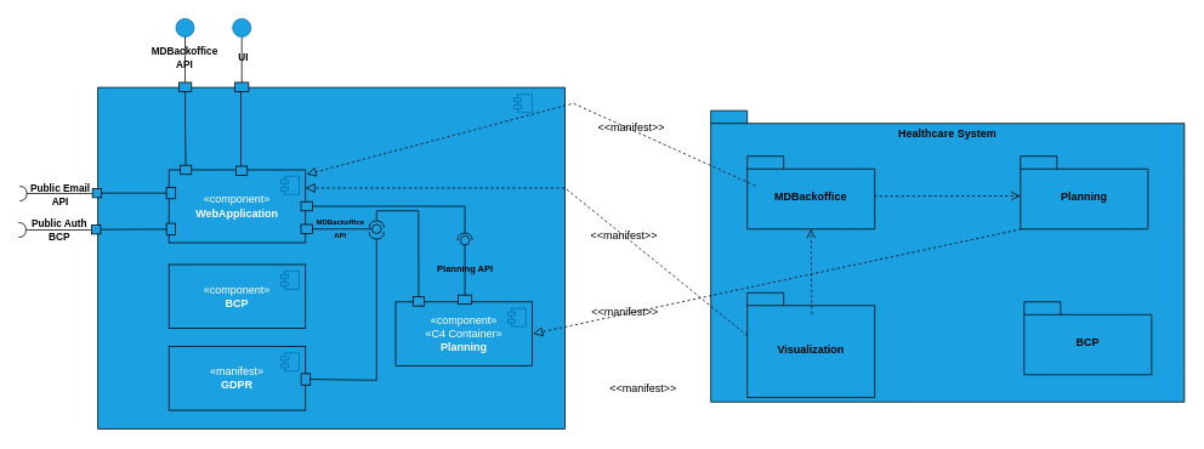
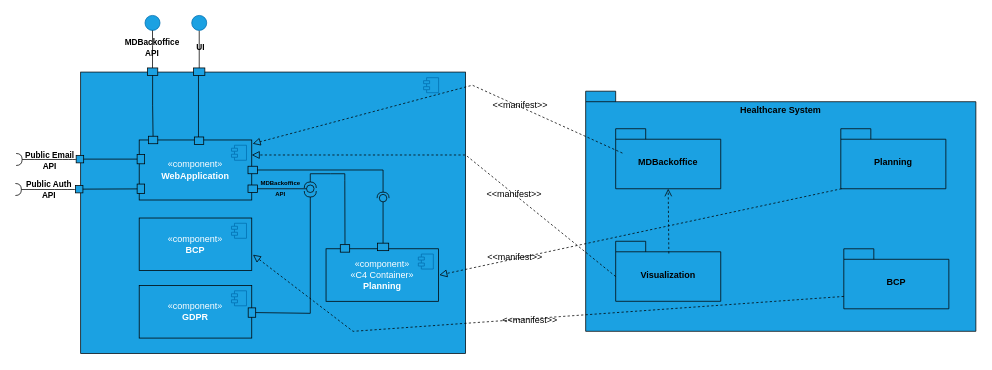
  <mxCell id="0" />
  <mxCell id="1" parent="0" />
  <mxCell id="2" value="Healthcare System" style="shape=folder;fontStyle=1;spacingTop=3;tabWidth=40;tabHeight=14;tabPosition=left;html=1;whiteSpace=wrap;labelPosition=center;verticalLabelPosition=top;align=center;verticalAlign=bottom;labelBackgroundColor=none;labelBorderColor=none;spacing=-32;fillColor=#1BA1E2;strokeColor=#030303;" parent="1" vertex="1"><mxGeometry x="780" y="121" width="520" height="320" as="geometry" /></mxCell>
  <mxCell id="3" value="MDBackoffice" style="shape=folder;fontStyle=1;spacingTop=10;tabWidth=40;tabHeight=14;tabPosition=left;html=1;whiteSpace=wrap;fillColor=#1BA1E2;strokeColor=#030303;" parent="1" vertex="1"><mxGeometry x="820" y="171" width="140" height="80" as="geometry" /></mxCell>
  <mxCell id="4" value="Planning" style="shape=folder;fontStyle=1;spacingTop=10;tabWidth=40;tabHeight=14;tabPosition=left;html=1;whiteSpace=wrap;fillColor=#1BA1E2;strokeColor=#030303;" parent="1" vertex="1"><mxGeometry x="1120" y="171" width="140" height="80" as="geometry" /></mxCell>
- <mxCell id="5" value="Visualization" style="shape=folder;fontStyle=1;spacingTop=10;tabWidth=40;tabHeight=14;tabPosition=left;html=1;whiteSpace=wrap;fillColor=#1BA1E2;strokeColor=#030303;" parent="1" vertex="1"><mxGeometry x="820" y="321" width="140" height="115" as="geometry" /></mxCell>
- <mxCell id="6" value="" style="html=1;verticalAlign=bottom;endArrow=open;dashed=1;endSize=8;curved=0;rounded=0;entryX=-0.001;entryY=0.545;entryDx=0;entryDy=0;entryPerimeter=0;exitX=0.994;exitY=0.55;exitDx=0;exitDy=0;exitPerimeter=0;strokeColor=#030303;" parent="1" source="3" target="4" edge="1"><mxGeometry relative="1" as="geometry"><mxPoint x="1420" y="281" as="sourcePoint" /><mxPoint x="1080" y="281" as="targetPoint" /></mxGeometry></mxCell>
+ <mxCell id="5" value="Visualization" style="shape=folder;fontStyle=1;spacingTop=10;tabWidth=40;tabHeight=14;tabPosition=left;html=1;whiteSpace=wrap;fillColor=#1BA1E2;strokeColor=#030303;" parent="1" vertex="1"><mxGeometry x="820" y="321" width="140" height="80" as="geometry" /></mxCell>
  <mxCell id="7" value="" style="html=1;verticalAlign=bottom;endArrow=open;dashed=1;endSize=8;curved=0;rounded=0;entryX=0.5;entryY=1;entryDx=0;entryDy=0;entryPerimeter=0;exitX=0.506;exitY=0.204;exitDx=0;exitDy=0;exitPerimeter=0;strokeColor=#030303;" parent="1" source="5" target="3" edge="1"><mxGeometry relative="1" as="geometry"><mxPoint x="1150" y="228" as="sourcePoint" /><mxPoint x="970" y="228" as="targetPoint" /></mxGeometry></mxCell>
  <mxCell id="8" value="BCP" style="shape=folder;fontStyle=1;spacingTop=10;tabWidth=40;tabHeight=14;tabPosition=left;html=1;whiteSpace=wrap;fillColor=#1BA1E2;strokeColor=#030303;" parent="1" vertex="1"><mxGeometry x="1124" y="331" width="140" height="80" as="geometry" /></mxCell>
  <mxCell id="9" value="" style="html=1;dropTarget=0;whiteSpace=wrap;fillColor=#1ba1e2;fontColor=#ffffff;strokeColor=#00060A;container=0;movable=1;resizable=1;rotatable=1;deletable=1;editable=1;locked=0;connectable=1;" parent="1" vertex="1"><mxGeometry x="107" y="95.5" width="513" height="375" as="geometry" /></mxCell>
  <mxCell id="10" value="" style="endArrow=block;startArrow=none;endFill=0;startFill=0;endSize=8;html=1;verticalAlign=bottom;dashed=1;labelBackgroundColor=none;rounded=0;exitX=0;exitY=0;exitDx=0;exitDy=30.5;exitPerimeter=0;entryX=0.345;entryY=1.159;entryDx=0;entryDy=0;entryPerimeter=0;fillColor=#000000;" parent="1" edge="1" target="25"><mxGeometry width="160" relative="1" as="geometry"><mxPoint x="829" y="203.5" as="sourcePoint" /><mxPoint x="345.25" y="193" as="targetPoint" /><Array as="points"><mxPoint x="629" y="113" /></Array></mxGeometry></mxCell>
  <mxCell id="11" value="" style="ellipse;whiteSpace=wrap;html=1;align=center;aspect=fixed;fillColor=none;strokeColor=none;resizable=0;perimeter=centerPerimeter;rotatable=0;allowArrows=0;points=[];outlineConnect=1;" parent="1" vertex="1"><mxGeometry x="494" y="321" width="10" height="10" as="geometry" /></mxCell>
  <mxCell id="12" value="" style="ellipse;whiteSpace=wrap;html=1;align=center;aspect=fixed;fillColor=none;strokeColor=none;resizable=0;perimeter=centerPerimeter;rotatable=0;allowArrows=0;points=[];outlineConnect=1;" parent="1" vertex="1"><mxGeometry x="524" y="341" width="10" height="10" as="geometry" /></mxCell>
  <mxCell id="13" style="edgeStyle=orthogonalEdgeStyle;rounded=0;orthogonalLoop=1;jettySize=auto;html=1;entryX=0.5;entryY=0;entryDx=0;entryDy=0;endArrow=none;endFill=0;strokeColor=#000000;exitX=0.5;exitY=1;exitDx=0;exitDy=0;" parent="1" source="15" target="17" edge="1"><mxGeometry relative="1" as="geometry"><Array as="points"><mxPoint x="265" y="40" /></Array></mxGeometry></mxCell>
  <mxCell id="14" value="&amp;nbsp;UI" style="edgeLabel;html=1;align=center;verticalAlign=middle;resizable=0;points=[];labelBackgroundColor=none;fontStyle=1" parent="13" vertex="1" connectable="0"><mxGeometry x="-0.329" y="-1" relative="1" as="geometry"><mxPoint y="5" as="offset" /></mxGeometry></mxCell>
  <mxCell id="15" value="" style="ellipse;whiteSpace=wrap;html=1;fillColor=#1ba1e2;fontColor=#ffffff;strokeColor=#006EAF;" parent="1" vertex="1"><mxGeometry x="255" y="20" width="20" height="20" as="geometry" /></mxCell>
  <mxCell id="16" style="edgeStyle=orthogonalEdgeStyle;rounded=0;orthogonalLoop=1;jettySize=auto;html=1;exitX=0.5;exitY=1;exitDx=0;exitDy=0;entryX=0.5;entryY=0;entryDx=0;entryDy=0;strokeColor=#000000;endArrow=none;endFill=0;" parent="1" source="17" target="28" edge="1"><mxGeometry relative="1" as="geometry"><Array as="points"><mxPoint x="264" y="100" /><mxPoint x="264" y="186" /></Array></mxGeometry></mxCell>
  <mxCell id="17" value="" style="rounded=0;whiteSpace=wrap;html=1;fillColor=#1ba1e2;fontColor=#ffffff;strokeColor=#000000;" parent="1" vertex="1"><mxGeometry x="257.5" y="90" width="15" height="10" as="geometry" /></mxCell>
  <mxCell id="18" value="" style="group" parent="1" vertex="1" connectable="0"><mxGeometry x="204" y="187" width="203.5" height="96" as="geometry" /></mxCell>
  <mxCell id="19" value="«component»&lt;div&gt;&lt;b style=&quot;background-color: initial;&quot;&gt;WebApplication&lt;/b&gt;&lt;/div&gt;" style="html=1;dropTarget=0;whiteSpace=wrap;fillColor=#1ba1e2;fontColor=#ffffff;strokeColor=#000000;" parent="18" vertex="1"><mxGeometry x="-19" y="-1" width="150" height="80" as="geometry" /></mxCell>
  <mxCell id="20" value="" style="shape=module;jettyWidth=8;jettyHeight=4;fillColor=#1ba1e2;fontColor=#ffffff;strokeColor=#006EAF;" parent="19" vertex="1"><mxGeometry x="1" width="20" height="20" relative="1" as="geometry"><mxPoint x="-27" y="7" as="offset" /></mxGeometry></mxCell>
  <mxCell id="21" value="" style="fontStyle=0;labelPosition=right;verticalLabelPosition=middle;align=left;verticalAlign=middle;spacingLeft=2;fillColor=#1BA1E2;strokeColor=#030303;movable=1;resizable=1;rotatable=1;deletable=1;editable=1;locked=0;connectable=1;rotation=90;" parent="18" vertex="1"><mxGeometry x="-23" y="19.5" width="12.5" height="10" as="geometry" /></mxCell>
  <mxCell id="22" value="" style="rounded=0;whiteSpace=wrap;html=1;fillColor=#1ba1e2;fontColor=#ffffff;strokeColor=#000000;rotation=90;" parent="18" vertex="1"><mxGeometry x="-23" y="59" width="12.5" height="10" as="geometry" /></mxCell>
  <mxCell id="23" value="" style="fontStyle=0;labelPosition=right;verticalLabelPosition=middle;align=left;verticalAlign=middle;spacingLeft=2;fillColor=#1BA1E2;strokeColor=#030303;" parent="18" vertex="1"><mxGeometry x="-6.75" y="-6" width="12.5" height="10" as="geometry" /></mxCell>
  <mxCell id="24" value="" style="rounded=0;whiteSpace=wrap;html=1;fillColor=#1ba1e2;fontColor=#ffffff;strokeColor=#000000;" parent="18" vertex="1"><mxGeometry x="126" y="34" width="12.5" height="10" as="geometry" /></mxCell>
  <mxCell id="25" value="" style="ellipse;whiteSpace=wrap;html=1;align=center;aspect=fixed;fillColor=none;strokeColor=none;resizable=0;perimeter=centerPerimeter;rotatable=0;allowArrows=0;points=[];outlineConnect=1;" parent="18" vertex="1"><mxGeometry x="127.25" y="-1" width="10" height="10" as="geometry" /></mxCell>
  <mxCell id="26" value="" style="rounded=0;whiteSpace=wrap;html=1;fillColor=#1ba1e2;fontColor=#ffffff;strokeColor=#000000;" parent="18" vertex="1"><mxGeometry x="126" y="59" width="12.5" height="10" as="geometry" /></mxCell>
  <mxCell id="27" value="&lt;font style=&quot;font-size: 8px;&quot;&gt;MDBackoffice&lt;/font&gt;&lt;div&gt;&lt;font style=&quot;font-size: 8px;&quot;&gt;API&lt;/font&gt;&lt;/div&gt;" style="text;align=center;fontStyle=1;verticalAlign=middle;spacingLeft=3;spacingRight=3;strokeColor=none;rotatable=0;points=[[0,0.5],[1,0.5]];portConstraint=eastwest;html=1;" parent="18" vertex="1"><mxGeometry x="146" y="49" width="46" height="26" as="geometry" /></mxCell>
  <mxCell id="28" value="" style="rounded=0;whiteSpace=wrap;html=1;fillColor=#1ba1e2;fontColor=#ffffff;strokeColor=#000000;" parent="1" vertex="1"><mxGeometry x="258.5" y="182" width="12.5" height="10" as="geometry" /></mxCell>
  <mxCell id="29" value="" style="shape=module;jettyWidth=8;jettyHeight=4;fillColor=#1ba1e2;fontColor=#ffffff;strokeColor=#006EAF;" parent="1" vertex="1"><mxGeometry x="564" y="103" width="20" height="20" as="geometry"><mxPoint x="-27" y="7" as="offset" /></mxGeometry></mxCell>
  <mxCell id="30" value="" style="fontStyle=0;labelPosition=right;verticalLabelPosition=middle;align=left;verticalAlign=middle;spacingLeft=2;fillColor=#1BA1E2;strokeColor=#030303;" parent="1" vertex="1"><mxGeometry x="101" y="206.5" width="10" height="10" as="geometry" /></mxCell>
  <mxCell id="31" value="" style="ellipse;whiteSpace=wrap;html=1;align=center;aspect=fixed;fillColor=none;strokeColor=none;resizable=0;perimeter=centerPerimeter;rotatable=0;allowArrows=0;points=[];outlineConnect=1;" parent="1" vertex="1"><mxGeometry x="409" y="281" width="10" height="10" as="geometry" /></mxCell>
  <mxCell id="32" value="«component»&lt;div&gt;«C4 Container»&lt;br&gt;&lt;b&gt;Planning&lt;/b&gt;&lt;/div&gt;" style="html=1;dropTarget=0;whiteSpace=wrap;fillColor=#1ba1e2;fontColor=#ffffff;strokeColor=#000000;" parent="1" vertex="1"><mxGeometry x="434" y="331" width="150" height="70" as="geometry" /></mxCell>
  <mxCell id="33" value="" style="shape=module;jettyWidth=8;jettyHeight=4;fillColor=#1ba1e2;fontColor=#ffffff;strokeColor=#006EAF;" parent="32" vertex="1"><mxGeometry x="1" width="20" height="20" relative="1" as="geometry"><mxPoint x="-27" y="7" as="offset" /></mxGeometry></mxCell>
  <mxCell id="34" value="" style="rounded=0;whiteSpace=wrap;html=1;fillColor=#1ba1e2;fontColor=#ffffff;strokeColor=#000000;rotation=-90;" parent="1" vertex="1"><mxGeometry x="505" y="321" width="10" height="15" as="geometry" /></mxCell>
  <mxCell id="35" value="" style="rounded=0;orthogonalLoop=1;jettySize=auto;html=1;endArrow=halfCircle;endFill=0;endSize=6;strokeWidth=1;sketch=0;exitX=1;exitY=0.5;exitDx=0;exitDy=0;strokeColor=#030303;" parent="1" source="24" target="37" edge="1"><mxGeometry relative="1" as="geometry"><mxPoint x="364" y="246" as="sourcePoint" /><Array as="points"><mxPoint x="510" y="226" /></Array></mxGeometry></mxCell>
  <mxCell id="36" value="" style="rounded=0;orthogonalLoop=1;jettySize=auto;html=1;endArrow=oval;endFill=0;sketch=0;sourcePerimeterSpacing=0;targetPerimeterSpacing=0;endSize=10;exitX=1;exitY=0.5;exitDx=0;exitDy=0;strokeColor=#030303;" parent="1" source="34" target="37" edge="1"><mxGeometry relative="1" as="geometry"><mxPoint x="324" y="246" as="sourcePoint" /></mxGeometry></mxCell>
  <mxCell id="37" value="" style="ellipse;whiteSpace=wrap;html=1;align=center;aspect=fixed;fillColor=none;strokeColor=none;resizable=0;perimeter=centerPerimeter;rotatable=0;allowArrows=0;points=[];outlineConnect=1;" parent="1" vertex="1"><mxGeometry x="505" y="258.5" width="10" height="10" as="geometry" /></mxCell>
- <mxCell id="38" value="&lt;font style=&quot;font-size: 10px;&quot;&gt;Planning API&lt;/font&gt;" style="text;align=center;fontStyle=1;verticalAlign=middle;spacingLeft=3;spacingRight=3;strokeColor=none;rotatable=0;points=[[0,0.5],[1,0.5]];portConstraint=eastwest;html=1;" parent="1" vertex="1"><mxGeometry x="470" y="281" width="80" height="26" as="geometry" /></mxCell>
  <mxCell id="39" value="«component»&lt;br&gt;&lt;b&gt;BCP&lt;/b&gt;" style="html=1;dropTarget=0;whiteSpace=wrap;fillColor=#1ba1e2;fontColor=#ffffff;strokeColor=#000000;" parent="1" vertex="1"><mxGeometry x="185" y="290" width="150" height="70" as="geometry" /></mxCell>
  <mxCell id="40" value="" style="shape=module;jettyWidth=8;jettyHeight=4;fillColor=#1ba1e2;fontColor=#ffffff;strokeColor=#006EAF;" parent="39" vertex="1"><mxGeometry x="1" width="20" height="20" relative="1" as="geometry"><mxPoint x="-27" y="7" as="offset" /></mxGeometry></mxCell>
  <mxCell id="41" value="" style="ellipse;whiteSpace=wrap;html=1;fillColor=#1ba1e2;fontColor=#ffffff;strokeColor=#006EAF;" parent="1" vertex="1"><mxGeometry x="192.75" y="20" width="20" height="20" as="geometry" /></mxCell>
  <mxCell id="42" value="" style="fontStyle=0;labelPosition=right;verticalLabelPosition=middle;align=left;verticalAlign=middle;spacingLeft=2;fillColor=#1BA1E2;strokeColor=#030303;" parent="1" vertex="1"><mxGeometry x="196" y="90" width="13.75" height="10" as="geometry" /></mxCell>
  <mxCell id="43" style="edgeStyle=orthogonalEdgeStyle;rounded=0;orthogonalLoop=1;jettySize=auto;html=1;exitX=0.5;exitY=1;exitDx=0;exitDy=0;entryX=0.5;entryY=0;entryDx=0;entryDy=0;strokeColor=#000000;endArrow=none;endFill=0;" parent="1" source="42" target="23" edge="1"><mxGeometry relative="1" as="geometry"><Array as="points" /><mxPoint x="204.26" y="100" as="sourcePoint" /><mxPoint x="203.26" y="186" as="targetPoint" /></mxGeometry></mxCell>
  <mxCell id="44" style="edgeStyle=orthogonalEdgeStyle;rounded=0;orthogonalLoop=1;jettySize=auto;html=1;entryX=0.5;entryY=0;entryDx=0;entryDy=0;endArrow=none;endFill=0;strokeColor=#000000;exitX=0.5;exitY=1;exitDx=0;exitDy=0;" parent="1" edge="1"><mxGeometry relative="1" as="geometry"><Array as="points"><mxPoint x="202.75" y="60" /><mxPoint x="202.75" y="60" /></Array><mxPoint x="202.75" y="40" as="sourcePoint" /><mxPoint x="202.75" y="90" as="targetPoint" /></mxGeometry></mxCell>
  <mxCell id="45" value="MDBackoffice&lt;div&gt;API&lt;/div&gt;" style="edgeLabel;html=1;align=center;verticalAlign=middle;resizable=0;points=[];labelBackgroundColor=none;fontStyle=1" parent="44" vertex="1" connectable="0"><mxGeometry x="-0.329" y="-1" relative="1" as="geometry"><mxPoint y="5" as="offset" /></mxGeometry></mxCell>
  <mxCell id="46" value="" style="rounded=0;orthogonalLoop=1;jettySize=auto;html=1;endArrow=halfCircle;endFill=0;endSize=6;strokeWidth=1;sketch=0;fontSize=12;curved=1;exitX=0;exitY=0.5;exitDx=0;exitDy=0;fillColor=#030303;strokeColor=#030303;" parent="1" edge="1"><mxGeometry relative="1" as="geometry"><mxPoint x="101" y="212" as="sourcePoint" /><mxPoint x="21" y="212" as="targetPoint" /><Array as="points" /></mxGeometry></mxCell>
  <mxCell id="47" value="&lt;b&gt;&lt;font style=&quot;font-size: 11px;&quot;&gt;Public Email&lt;/font&gt;&lt;/b&gt;&lt;div&gt;&lt;b&gt;&lt;font style=&quot;font-size: 11px;&quot;&gt;API&lt;/font&gt;&lt;/b&gt;&lt;/div&gt;" style="text;html=1;align=center;verticalAlign=middle;whiteSpace=wrap;rounded=0;" parent="1" vertex="1"><mxGeometry x="29" y="198" width="74" height="30" as="geometry" /></mxCell>
  <mxCell id="48" value="" style="endArrow=none;html=1;rounded=0;exitX=1;exitY=0.5;exitDx=0;exitDy=0;entryX=0.5;entryY=1;entryDx=0;entryDy=0;strokeColor=#000000;" parent="1" source="30" target="21" edge="1"><mxGeometry width="50" height="50" relative="1" as="geometry"><mxPoint x="211" y="260" as="sourcePoint" /><mxPoint x="261" y="210" as="targetPoint" /></mxGeometry></mxCell>
  <mxCell id="49" value="" style="fontStyle=0;labelPosition=right;verticalLabelPosition=middle;align=left;verticalAlign=middle;spacingLeft=2;fillColor=#1BA1E2;strokeColor=#030303;" parent="1" vertex="1"><mxGeometry x="100" y="246.5" width="10" height="10" as="geometry" /></mxCell>
  <mxCell id="50" value="" style="rounded=0;orthogonalLoop=1;jettySize=auto;html=1;endArrow=halfCircle;endFill=0;endSize=6;strokeWidth=1;sketch=0;fontSize=12;curved=1;exitX=0;exitY=0.5;exitDx=0;exitDy=0;fillColor=#030303;strokeColor=#030303;" parent="1" edge="1"><mxGeometry relative="1" as="geometry"><mxPoint x="100" y="252" as="sourcePoint" /><mxPoint x="20" y="252" as="targetPoint" /><Array as="points" /></mxGeometry></mxCell>
- <mxCell id="51" value="&lt;b&gt;&lt;font style=&quot;font-size: 11px;&quot;&gt;Public Auth&lt;/font&gt;&lt;/b&gt;&lt;div&gt;&lt;b&gt;&lt;font style=&quot;font-size: 11px;&quot;&gt;BCP&lt;/font&gt;&lt;/b&gt;&lt;/div&gt;" style="text;html=1;align=center;verticalAlign=middle;whiteSpace=wrap;rounded=0;" parent="1" vertex="1"><mxGeometry x="27" y="228" width="76" height="47" as="geometry" /></mxCell>
+ <mxCell id="51" value="&lt;b&gt;&lt;font style=&quot;font-size: 11px;&quot;&gt;Public Auth&lt;/font&gt;&lt;/b&gt;&lt;div&gt;&lt;b&gt;&lt;font style=&quot;font-size: 11px;&quot;&gt;API&lt;/font&gt;&lt;/b&gt;&lt;/div&gt;" style="text;html=1;align=center;verticalAlign=middle;whiteSpace=wrap;rounded=0;" parent="1" vertex="1"><mxGeometry x="27" y="228" width="76" height="47" as="geometry" /></mxCell>
  <mxCell id="52" value="" style="endArrow=none;html=1;rounded=0;exitX=1;exitY=0.5;exitDx=0;exitDy=0;entryX=-0.017;entryY=0.815;entryDx=0;entryDy=0;strokeColor=#000000;entryPerimeter=0;" parent="1" source="49" target="19" edge="1"><mxGeometry width="50" height="50" relative="1" as="geometry"><mxPoint x="210" y="300" as="sourcePoint" /><mxPoint x="181" y="251" as="targetPoint" /></mxGeometry></mxCell>
- <mxCell id="53" value="«manifest»&lt;br&gt;&lt;b&gt;GDPR&lt;/b&gt;" style="html=1;dropTarget=0;whiteSpace=wrap;fillColor=#1ba1e2;fontColor=#ffffff;strokeColor=#000000;" parent="1" vertex="1"><mxGeometry x="185" y="380" width="150" height="70" as="geometry" /></mxCell>
+ <mxCell id="53" value="«component»&lt;br&gt;&lt;b&gt;GDPR&lt;/b&gt;" style="html=1;dropTarget=0;whiteSpace=wrap;fillColor=#1ba1e2;fontColor=#ffffff;strokeColor=#000000;" parent="1" vertex="1"><mxGeometry x="185" y="380" width="150" height="70" as="geometry" /></mxCell>
  <mxCell id="54" value="" style="shape=module;jettyWidth=8;jettyHeight=4;fillColor=#1ba1e2;fontColor=#ffffff;strokeColor=#006EAF;" parent="53" vertex="1"><mxGeometry x="1" width="20" height="20" relative="1" as="geometry"><mxPoint x="-27" y="7" as="offset" /></mxGeometry></mxCell>
  <mxCell id="55" value="" style="rounded=0;orthogonalLoop=1;jettySize=auto;html=1;endArrow=oval;endFill=0;sketch=0;sourcePerimeterSpacing=0;targetPerimeterSpacing=0;endSize=10;exitX=1;exitY=0.5;exitDx=0;exitDy=0;strokeColor=#030303;" parent="1" source="26" edge="1"><mxGeometry relative="1" as="geometry"><mxPoint x="374.5" y="252" as="sourcePoint" /><mxPoint x="413" y="251" as="targetPoint" /></mxGeometry></mxCell>
  <mxCell id="56" value="" style="rounded=0;whiteSpace=wrap;html=1;fillColor=#1ba1e2;fontColor=#ffffff;strokeColor=#000000;" parent="1" vertex="1"><mxGeometry x="453" y="325.5" width="12.5" height="10" as="geometry" /></mxCell>
  <mxCell id="57" value="" style="rounded=0;orthogonalLoop=1;jettySize=auto;html=1;endArrow=halfCircle;endFill=0;endSize=6;strokeWidth=1;sketch=0;exitX=0.5;exitY=0;exitDx=0;exitDy=0;strokeColor=#030303;" parent="1" edge="1"><mxGeometry relative="1" as="geometry"><mxPoint x="459.25" y="325" as="sourcePoint" /><Array as="points"><mxPoint x="459" y="240" /><mxPoint x="459" y="231" /><mxPoint x="440" y="231" /><mxPoint x="413" y="231" /><mxPoint x="413" y="240" /></Array><mxPoint x="413" y="250" as="targetPoint" /></mxGeometry></mxCell>
  <mxCell id="58" value="" style="rounded=0;whiteSpace=wrap;html=1;fillColor=#1ba1e2;fontColor=#ffffff;strokeColor=#000000;rotation=90;" parent="1" vertex="1"><mxGeometry x="329" y="411" width="12.5" height="10" as="geometry" /></mxCell>
  <mxCell id="59" value="" style="rounded=0;orthogonalLoop=1;jettySize=auto;html=1;endArrow=halfCircle;endFill=0;endSize=6;strokeWidth=1;sketch=0;exitX=0.5;exitY=0;exitDx=0;exitDy=0;strokeColor=#030303;" parent="1" source="58" edge="1"><mxGeometry relative="1" as="geometry"><mxPoint x="372.25" y="417" as="sourcePoint" /><Array as="points"><mxPoint x="413" y="417" /></Array><mxPoint x="413" y="254" as="targetPoint" /></mxGeometry></mxCell>
  <mxCell id="60" value="" style="endArrow=block;startArrow=none;endFill=0;startFill=0;endSize=8;html=1;verticalAlign=bottom;dashed=1;labelBackgroundColor=none;rounded=0;exitX=0;exitY=0;exitDx=0;exitDy=47;exitPerimeter=0;entryX=1;entryY=0.25;entryDx=0;entryDy=0;fillColor=#000000;" parent="1" source="5" target="19" edge="1"><mxGeometry width="160" relative="1" as="geometry"><mxPoint x="825.5" y="360" as="sourcePoint" /><mxPoint x="341.5" y="349" as="targetPoint" /><Array as="points"><mxPoint x="620" y="206" /></Array></mxGeometry></mxCell>
  <mxCell id="61" value="" style="endArrow=block;startArrow=none;endFill=0;startFill=0;endSize=8;html=1;verticalAlign=bottom;dashed=1;labelBackgroundColor=none;rounded=0;exitX=0;exitY=0;exitDx=0;exitDy=80;exitPerimeter=0;entryX=1;entryY=0.5;entryDx=0;entryDy=0;fillColor=#000000;" parent="1" edge="1"><mxGeometry width="160" relative="1" as="geometry"><mxPoint x="1121" y="251" as="sourcePoint" /><mxPoint x="585" y="366" as="targetPoint" /><Array as="points" /></mxGeometry></mxCell>
+ <mxCell id="62" value="" style="endArrow=block;startArrow=none;endFill=0;startFill=0;endSize=8;html=1;verticalAlign=bottom;dashed=1;labelBackgroundColor=none;rounded=0;exitX=0;exitY=0;exitDx=0;exitDy=63.5;exitPerimeter=0;entryX=1.011;entryY=0.699;entryDx=0;entryDy=0;fillColor=#000000;entryPerimeter=0;" parent="1" source="8" target="39" edge="1"><mxGeometry width="160" relative="1" as="geometry"><mxPoint x="1016" y="441" as="sourcePoint" /><mxPoint x="480" y="556" as="targetPoint" /><Array as="points"><mxPoint x="470" y="441" /></Array></mxGeometry></mxCell>
  <mxCell id="63" value="&amp;lt;&amp;lt;manifest&amp;gt;&amp;gt;" style="text;html=1;align=center;verticalAlign=middle;whiteSpace=wrap;rounded=0;" parent="1" vertex="1"><mxGeometry x="656" y="328" width="60" height="30" as="geometry" /></mxCell>
  <mxCell id="64" value="&amp;lt;&amp;lt;manifest&amp;gt;&amp;gt;" style="text;html=1;align=center;verticalAlign=middle;whiteSpace=wrap;rounded=0;" parent="1" vertex="1"><mxGeometry x="676" y="411" width="60" height="30" as="geometry" /></mxCell>
  <mxCell id="65" value="&amp;lt;&amp;lt;manifest&amp;gt;&amp;gt;" style="text;html=1;align=center;verticalAlign=middle;whiteSpace=wrap;rounded=0;" parent="1" vertex="1"><mxGeometry x="655" y="242.5" width="60" height="30" as="geometry" /></mxCell>
  <mxCell id="66" value="&amp;lt;&amp;lt;manifest&amp;gt;&amp;gt;" style="text;html=1;align=center;verticalAlign=middle;whiteSpace=wrap;rounded=0;" parent="1" vertex="1"><mxGeometry x="663" y="125" width="60" height="30" as="geometry" /></mxCell>
